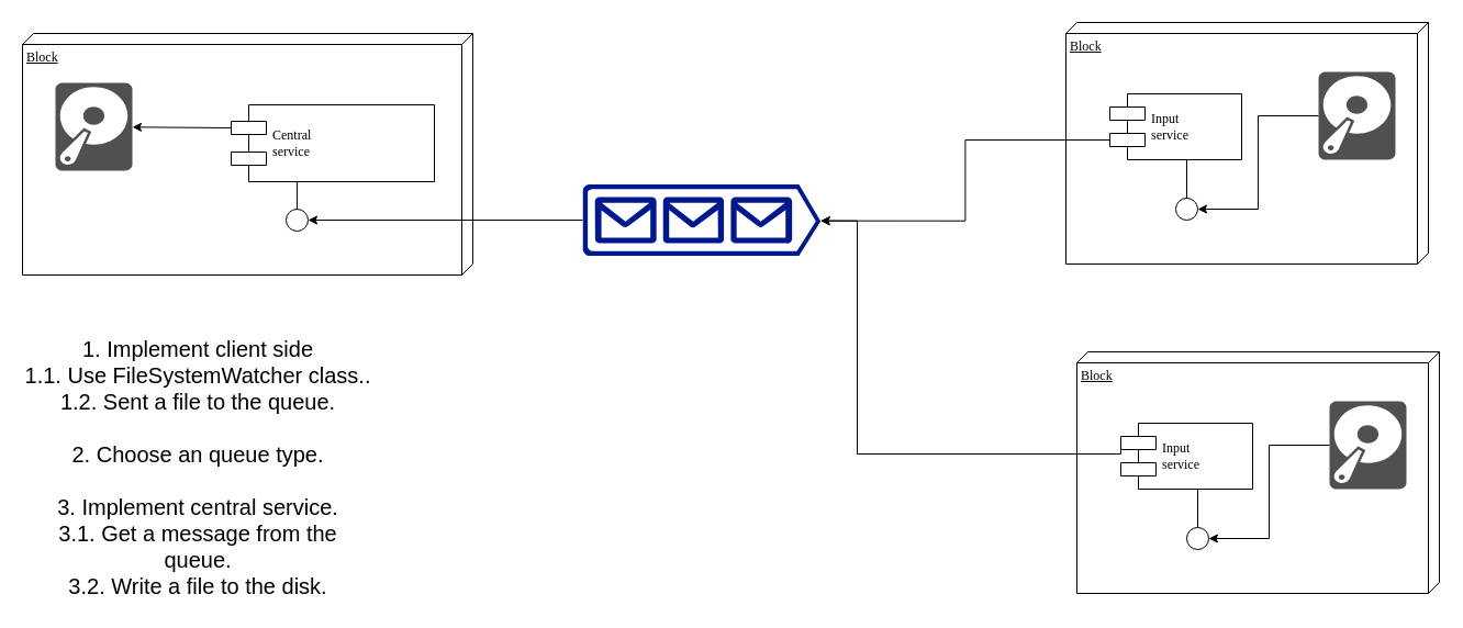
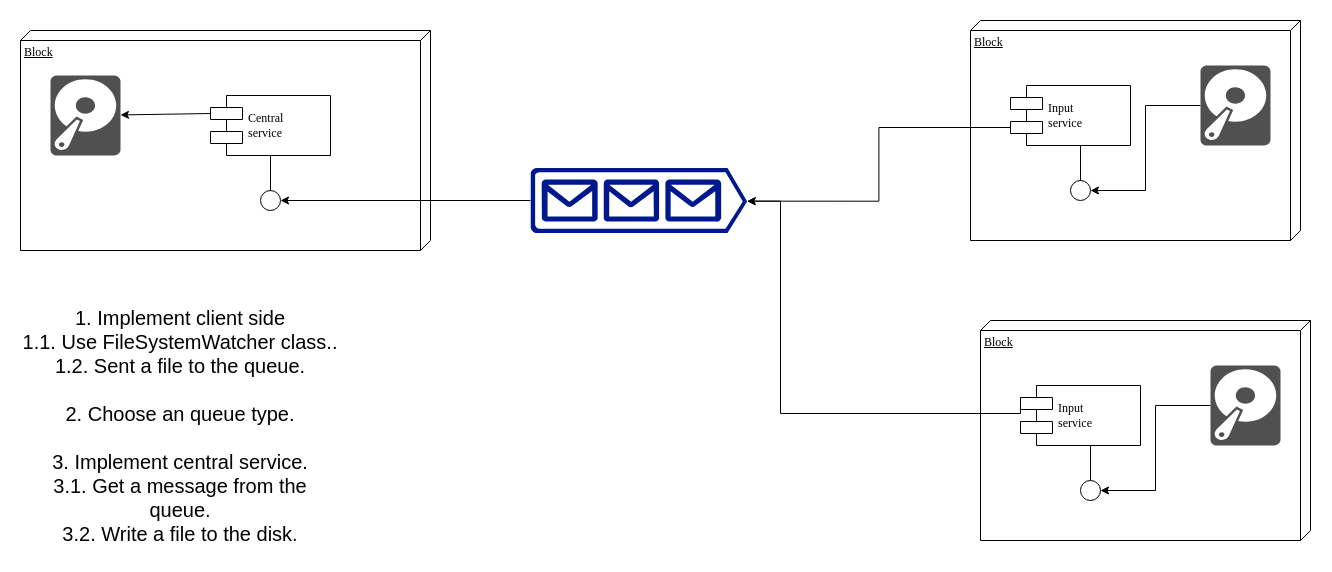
  <mxCell id="0" />
  <mxCell id="1" parent="0" />
  <mxCell id="2" value="Block" style="verticalAlign=top;align=left;spacingTop=8;spacingLeft=2;spacingRight=12;shape=cube;size=10;direction=south;fontStyle=4;html=1;rounded=0;shadow=0;comic=0;labelBackgroundColor=none;strokeWidth=1;fontFamily=Verdana;fontSize=12" parent="1" vertex="1"><mxGeometry x="20" y="30" width="410" height="220" as="geometry" /></mxCell>
  <mxCell id="3" value="Block" style="verticalAlign=top;align=left;spacingTop=8;spacingLeft=2;spacingRight=12;shape=cube;size=10;direction=south;fontStyle=4;html=1;rounded=0;shadow=0;comic=0;labelBackgroundColor=none;strokeWidth=1;fontFamily=Verdana;fontSize=12" parent="1" vertex="1"><mxGeometry x="970" y="20" width="330" height="220" as="geometry" /></mxCell>
- <mxCell id="4" value="Central &lt;br&gt;service" style="shape=component;align=left;spacingLeft=36;rounded=0;shadow=0;comic=0;labelBackgroundColor=none;strokeWidth=1;fontFamily=Verdana;fontSize=12;html=1;" parent="1" vertex="1"><mxGeometry x="210" y="95" width="185" height="70" as="geometry" /></mxCell>
+ <mxCell id="4" value="Central &lt;br&gt;service" style="shape=component;align=left;spacingLeft=36;rounded=0;shadow=0;comic=0;labelBackgroundColor=none;strokeWidth=1;fontFamily=Verdana;fontSize=12;html=1;" parent="1" vertex="1"><mxGeometry x="210" y="95" width="120" height="60" as="geometry" /></mxCell>
  <mxCell id="5" value="" style="ellipse;whiteSpace=wrap;html=1;rounded=0;shadow=0;comic=0;labelBackgroundColor=none;strokeWidth=1;fontFamily=Verdana;fontSize=12;align=center;" parent="1" vertex="1"><mxGeometry x="260" y="190" width="20" height="20" as="geometry" /></mxCell>
  <mxCell id="6" style="edgeStyle=orthogonalEdgeStyle;rounded=0;orthogonalLoop=1;jettySize=auto;html=1;exitX=0;exitY=0.7;exitDx=0;exitDy=0;entryX=1;entryY=0.51;entryDx=0;entryDy=0;entryPerimeter=0;" edge="1" parent="1" source="7" target="14"><mxGeometry relative="1" as="geometry" /></mxCell>
  <mxCell id="7" value="Input&lt;br&gt;service" style="shape=component;align=left;spacingLeft=36;rounded=0;shadow=0;comic=0;labelBackgroundColor=none;strokeWidth=1;fontFamily=Verdana;fontSize=12;html=1;" parent="1" vertex="1"><mxGeometry x="1010" y="85" width="120" height="60" as="geometry" /></mxCell>
  <mxCell id="8" value="" style="ellipse;whiteSpace=wrap;html=1;rounded=0;shadow=0;comic=0;labelBackgroundColor=none;strokeWidth=1;fontFamily=Verdana;fontSize=12;align=center;" parent="1" vertex="1"><mxGeometry x="1070" y="180" width="20" height="20" as="geometry" /></mxCell>
  <mxCell id="9" style="edgeStyle=elbowEdgeStyle;rounded=0;html=1;labelBackgroundColor=none;startArrow=none;startFill=0;startSize=8;endArrow=none;endFill=0;endSize=16;fontFamily=Verdana;fontSize=12;" parent="1" source="8" target="7" edge="1"><mxGeometry relative="1" as="geometry" /></mxCell>
  <mxCell id="10" style="edgeStyle=elbowEdgeStyle;rounded=0;html=1;labelBackgroundColor=none;startArrow=none;startFill=0;startSize=8;endArrow=none;endFill=0;endSize=16;fontFamily=Verdana;fontSize=12;" parent="1" source="5" target="4" edge="1"><mxGeometry relative="1" as="geometry" /></mxCell>
  <mxCell id="11" value="" style="pointerEvents=1;shadow=0;dashed=0;html=1;strokeColor=none;fillColor=#505050;labelPosition=center;verticalLabelPosition=bottom;verticalAlign=top;outlineConnect=0;align=center;shape=mxgraph.office.devices.hard_disk;" vertex="1" parent="1"><mxGeometry x="50" y="75" width="70" height="80" as="geometry" /></mxCell>
  <mxCell id="12" value="" style="endArrow=classic;html=1;exitX=0;exitY=0.3;exitDx=0;exitDy=0;" edge="1" parent="1" source="4" target="11"><mxGeometry width="50" height="50" relative="1" as="geometry"><mxPoint x="420" y="120" as="sourcePoint" /><mxPoint x="470" y="70" as="targetPoint" /></mxGeometry></mxCell>
  <mxCell id="13" value="" style="edgeStyle=orthogonalEdgeStyle;rounded=0;orthogonalLoop=1;jettySize=auto;html=1;entryX=1;entryY=0.5;entryDx=0;entryDy=0;" edge="1" parent="1" source="14" target="5"><mxGeometry relative="1" as="geometry"><mxPoint x="538.3" y="157.5" as="targetPoint" /></mxGeometry></mxCell>
  <mxCell id="14" value="" style="aspect=fixed;pointerEvents=1;shadow=0;dashed=0;html=1;strokeColor=none;labelPosition=center;verticalLabelPosition=bottom;verticalAlign=top;align=center;fillColor=#00188D;shape=mxgraph.azure.queue_generic" vertex="1" parent="1"><mxGeometry x="530" y="167.5" width="216.67" height="65" as="geometry" /></mxCell>
  <mxCell id="15" style="edgeStyle=orthogonalEdgeStyle;rounded=0;orthogonalLoop=1;jettySize=auto;html=1;entryX=1;entryY=0.5;entryDx=0;entryDy=0;" edge="1" parent="1" source="16" target="8"><mxGeometry relative="1" as="geometry" /></mxCell>
  <mxCell id="16" value="" style="pointerEvents=1;shadow=0;dashed=0;html=1;strokeColor=none;fillColor=#505050;labelPosition=center;verticalLabelPosition=bottom;verticalAlign=top;outlineConnect=0;align=center;shape=mxgraph.office.devices.hard_disk;" vertex="1" parent="1"><mxGeometry x="1200" y="65" width="70" height="80" as="geometry" /></mxCell>
  <mxCell id="17" value="Block" style="verticalAlign=top;align=left;spacingTop=8;spacingLeft=2;spacingRight=12;shape=cube;size=10;direction=south;fontStyle=4;html=1;rounded=0;shadow=0;comic=0;labelBackgroundColor=none;strokeWidth=1;fontFamily=Verdana;fontSize=12" vertex="1" parent="1"><mxGeometry x="980" y="320" width="330" height="220" as="geometry" /></mxCell>
  <mxCell id="18" style="edgeStyle=orthogonalEdgeStyle;rounded=0;orthogonalLoop=1;jettySize=auto;html=1;exitX=0;exitY=0.3;exitDx=0;exitDy=0;entryX=1;entryY=0.51;entryDx=0;entryDy=0;entryPerimeter=0;" edge="1" parent="1" source="19" target="14"><mxGeometry relative="1" as="geometry"><Array as="points"><mxPoint x="780" y="413" /><mxPoint x="780" y="201" /></Array></mxGeometry></mxCell>
  <mxCell id="19" value="Input&lt;br&gt;service" style="shape=component;align=left;spacingLeft=36;rounded=0;shadow=0;comic=0;labelBackgroundColor=none;strokeWidth=1;fontFamily=Verdana;fontSize=12;html=1;" vertex="1" parent="1"><mxGeometry x="1020" y="385" width="120" height="60" as="geometry" /></mxCell>
  <mxCell id="20" value="" style="ellipse;whiteSpace=wrap;html=1;rounded=0;shadow=0;comic=0;labelBackgroundColor=none;strokeWidth=1;fontFamily=Verdana;fontSize=12;align=center;" vertex="1" parent="1"><mxGeometry x="1080" y="480" width="20" height="20" as="geometry" /></mxCell>
  <mxCell id="21" style="edgeStyle=elbowEdgeStyle;rounded=0;html=1;labelBackgroundColor=none;startArrow=none;startFill=0;startSize=8;endArrow=none;endFill=0;endSize=16;fontFamily=Verdana;fontSize=12;" edge="1" parent="1" source="20" target="19"><mxGeometry relative="1" as="geometry" /></mxCell>
  <mxCell id="22" style="edgeStyle=orthogonalEdgeStyle;rounded=0;orthogonalLoop=1;jettySize=auto;html=1;entryX=1;entryY=0.5;entryDx=0;entryDy=0;" edge="1" parent="1" source="23" target="20"><mxGeometry relative="1" as="geometry" /></mxCell>
  <mxCell id="23" value="" style="pointerEvents=1;shadow=0;dashed=0;html=1;strokeColor=none;fillColor=#505050;labelPosition=center;verticalLabelPosition=bottom;verticalAlign=top;outlineConnect=0;align=center;shape=mxgraph.office.devices.hard_disk;" vertex="1" parent="1"><mxGeometry x="1210" y="365" width="70" height="80" as="geometry" /></mxCell>
  <mxCell id="24" value="&lt;span style=&quot;font-size: 20px&quot;&gt;1. Implement client side&lt;br&gt;1.1. Use FileSystemWatcher class..&lt;br&gt;1.2. Sent a file to the queue.&lt;br&gt;&lt;br&gt;2. Choose an queue type.&lt;br&gt;&lt;br&gt;3. Implement central service.&lt;br&gt;3.1. Get a message from the queue.&lt;br&gt;3.2. Write a file to the disk.&lt;br&gt;&lt;/span&gt;" style="text;html=1;strokeColor=none;fillColor=none;align=center;verticalAlign=middle;whiteSpace=wrap;rounded=0;" vertex="1" parent="1"><mxGeometry x="20" y="300" width="320" height="250" as="geometry" /></mxCell>
